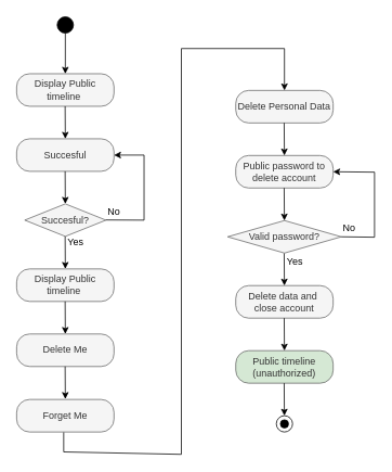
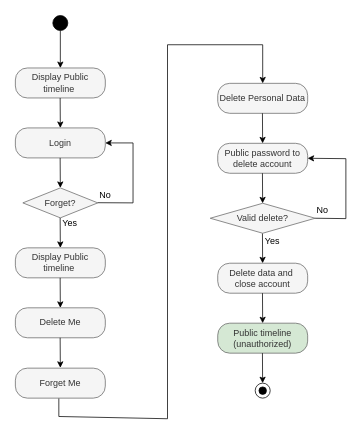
  <mxCell id="0" />
  <mxCell id="1" parent="0" />
  <mxCell id="2" value="" style="verticalLabelPosition=bottom;verticalAlign=top;html=1;shape=mxgraph.flowchart.on-page_reference;rounded=0;labelBackgroundColor=none;fillColor=#000000;" parent="1" vertex="1"><mxGeometry x="70" y="20" width="20" height="20" as="geometry" /></mxCell>
  <mxCell id="3" value="Display Public timeline&amp;nbsp;" style="rounded=1;whiteSpace=wrap;html=1;arcSize=40;html=1;glass=0;shadow=0;labelBackgroundColor=none;fillColor=#f5f5f5;fontColor=#333333;strokeColor=#666666;" parent="1" vertex="1"><mxGeometry x="20" y="90" width="120" height="40" as="geometry" /></mxCell>
- <mxCell id="4" value="Succesful" style="rounded=1;whiteSpace=wrap;html=1;arcSize=40;html=1;glass=0;shadow=0;labelBackgroundColor=none;fillColor=#f5f5f5;fontColor=#333333;strokeColor=#666666;" parent="1" vertex="1"><mxGeometry x="20" y="170" width="120" height="40" as="geometry" /></mxCell>
- <mxCell id="5" value="Succesful?" style="rhombus;whiteSpace=wrap;html=1;rounded=0;labelBackgroundColor=none;fillColor=#f5f5f5;fontColor=#333333;strokeColor=#666666;" parent="1" vertex="1"><mxGeometry x="30" y="250" width="100" height="40" as="geometry" /></mxCell>
+ <mxCell id="4" value="Login" style="rounded=1;whiteSpace=wrap;html=1;arcSize=40;html=1;glass=0;shadow=0;labelBackgroundColor=none;fillColor=#f5f5f5;fontColor=#333333;strokeColor=#666666;" parent="1" vertex="1"><mxGeometry x="20" y="170" width="120" height="40" as="geometry" /></mxCell>
+ <mxCell id="5" value="Forget?" style="rhombus;whiteSpace=wrap;html=1;rounded=0;labelBackgroundColor=none;fillColor=#f5f5f5;fontColor=#333333;strokeColor=#666666;" parent="1" vertex="1"><mxGeometry x="30" y="250" width="100" height="40" as="geometry" /></mxCell>
  <mxCell id="6" value="Display Public timeline&amp;nbsp;" style="rounded=1;whiteSpace=wrap;html=1;arcSize=40;html=1;glass=0;shadow=0;labelBackgroundColor=none;fillColor=#f5f5f5;fontColor=#333333;strokeColor=#666666;" parent="1" vertex="1"><mxGeometry x="20" y="330" width="120" height="40" as="geometry" /></mxCell>
  <mxCell id="7" value="Delete Me" style="rounded=1;whiteSpace=wrap;html=1;arcSize=40;html=1;glass=0;shadow=0;labelBackgroundColor=none;fillColor=#f5f5f5;fontColor=#333333;strokeColor=#666666;" parent="1" vertex="1"><mxGeometry x="20" y="410" width="120" height="40" as="geometry" /></mxCell>
  <mxCell id="8" value="Forget Me" style="rounded=1;whiteSpace=wrap;html=1;arcSize=40;html=1;glass=0;shadow=0;labelBackgroundColor=none;fillColor=#f5f5f5;fontColor=#333333;strokeColor=#666666;" parent="1" vertex="1"><mxGeometry x="20" y="490.5" width="120" height="40" as="geometry" /></mxCell>
  <mxCell id="9" value="" style="endArrow=classic;html=1;rounded=0;entryX=0.5;entryY=0;entryDx=0;entryDy=0;labelBackgroundColor=none;fontColor=default;" parent="1" target="3" edge="1"><mxGeometry width="50" height="50" relative="1" as="geometry"><mxPoint x="80" y="40" as="sourcePoint" /><mxPoint x="110" y="100" as="targetPoint" /></mxGeometry></mxCell>
  <mxCell id="10" value="" style="endArrow=classic;html=1;rounded=0;labelBackgroundColor=none;fontColor=default;" parent="1" edge="1"><mxGeometry width="50" height="50" relative="1" as="geometry"><mxPoint x="79.76" y="130" as="sourcePoint" /><mxPoint x="80" y="170" as="targetPoint" /></mxGeometry></mxCell>
  <mxCell id="11" value="" style="endArrow=classic;html=1;rounded=0;labelBackgroundColor=none;fontColor=default;" parent="1" edge="1"><mxGeometry width="50" height="50" relative="1" as="geometry"><mxPoint x="79.76" y="210" as="sourcePoint" /><mxPoint x="80" y="250" as="targetPoint" /></mxGeometry></mxCell>
  <mxCell id="12" value="" style="endArrow=classic;html=1;rounded=0;labelBackgroundColor=none;fontColor=default;" parent="1" edge="1"><mxGeometry width="50" height="50" relative="1" as="geometry"><mxPoint x="79.76" y="290" as="sourcePoint" /><mxPoint x="80" y="330" as="targetPoint" /></mxGeometry></mxCell>
  <mxCell id="13" value="" style="endArrow=classic;html=1;rounded=0;labelBackgroundColor=none;fontColor=default;" parent="1" edge="1"><mxGeometry width="50" height="50" relative="1" as="geometry"><mxPoint x="79.76" y="370" as="sourcePoint" /><mxPoint x="80" y="410" as="targetPoint" /></mxGeometry></mxCell>
  <mxCell id="14" value="" style="endArrow=classic;html=1;rounded=0;labelBackgroundColor=none;fontColor=default;" parent="1" edge="1"><mxGeometry width="50" height="50" relative="1" as="geometry"><mxPoint x="79.76" y="450" as="sourcePoint" /><mxPoint x="80" y="490" as="targetPoint" /></mxGeometry></mxCell>
  <mxCell id="15" value="Yes" style="text;html=1;align=center;verticalAlign=middle;whiteSpace=wrap;rounded=0;labelBackgroundColor=none;" parent="1" vertex="1"><mxGeometry x="63" y="282" width="60" height="30" as="geometry" /></mxCell>
  <mxCell id="16" value="" style="endArrow=classic;html=1;rounded=0;labelBackgroundColor=none;fontColor=default;" parent="1" edge="1"><mxGeometry width="50" height="50" relative="1" as="geometry"><mxPoint x="130" y="269.76" as="sourcePoint" /><mxPoint x="140" y="190" as="targetPoint" /><Array as="points"><mxPoint x="177" y="270" /><mxPoint x="177" y="190" /></Array></mxGeometry></mxCell>
  <mxCell id="17" value="No" style="text;html=1;align=center;verticalAlign=middle;whiteSpace=wrap;rounded=0;labelBackgroundColor=none;" parent="1" vertex="1"><mxGeometry x="110" y="245" width="60" height="30" as="geometry" /></mxCell>
  <mxCell id="18" value="" style="verticalLabelPosition=bottom;verticalAlign=top;html=1;shape=mxgraph.flowchart.on-page_reference;fillColor=none;rounded=0;labelBackgroundColor=none;" parent="1" vertex="1"><mxGeometry x="340" y="510.5" width="20" height="20" as="geometry" /></mxCell>
  <mxCell id="19" value="" style="verticalLabelPosition=bottom;verticalAlign=top;html=1;shape=mxgraph.flowchart.on-page_reference;rounded=0;labelBackgroundColor=none;strokeColor=#000000;fillColor=#000000;" parent="1" vertex="1"><mxGeometry x="345" y="515.5" width="10" height="10" as="geometry" /></mxCell>
  <mxCell id="20" value="" style="endArrow=classic;html=1;rounded=0;labelBackgroundColor=none;fontColor=default;" parent="1" edge="1"><mxGeometry width="50" height="50" relative="1" as="geometry"><mxPoint x="349.67" y="310.5" as="sourcePoint" /><mxPoint x="349.91" y="350.5" as="targetPoint" /></mxGeometry></mxCell>
  <mxCell id="21" value="Delete Personal Data" style="rounded=1;whiteSpace=wrap;html=1;arcSize=40;html=1;glass=0;shadow=0;labelBackgroundColor=none;fillColor=#f5f5f5;fontColor=#333333;strokeColor=#666666;" parent="1" vertex="1"><mxGeometry x="290" y="110.5" width="120" height="40" as="geometry" /></mxCell>
  <mxCell id="22" value="Public password to delete account" style="rounded=1;whiteSpace=wrap;html=1;arcSize=40;html=1;glass=0;shadow=0;labelBackgroundColor=none;fillColor=#f5f5f5;fontColor=#333333;strokeColor=#666666;" parent="1" vertex="1"><mxGeometry x="290" y="190.5" width="120" height="40" as="geometry" /></mxCell>
- <mxCell id="23" value="Valid password?" style="rhombus;whiteSpace=wrap;html=1;rounded=0;labelBackgroundColor=none;fillColor=#f5f5f5;fontColor=#333333;strokeColor=#666666;" parent="1" vertex="1"><mxGeometry x="280" y="270.5" width="140" height="40" as="geometry" /></mxCell>
+ <mxCell id="23" value="Valid delete?" style="rhombus;whiteSpace=wrap;html=1;rounded=0;labelBackgroundColor=none;fillColor=#f5f5f5;fontColor=#333333;strokeColor=#666666;" parent="1" vertex="1"><mxGeometry x="280" y="270.5" width="140" height="40" as="geometry" /></mxCell>
  <mxCell id="24" value="" style="endArrow=classic;html=1;rounded=0;labelBackgroundColor=none;fontColor=default;entryX=0.5;entryY=0;entryDx=0;entryDy=0;" parent="1" edge="1" target="21"><mxGeometry width="50" height="50" relative="1" as="geometry"><mxPoint x="78" y="531" as="sourcePoint" /><mxPoint x="390" y="104" as="targetPoint" /><Array as="points"><mxPoint x="78" y="555" /><mxPoint x="223" y="558" /><mxPoint x="223" y="59" /><mxPoint x="350" y="59" /></Array></mxGeometry></mxCell>
  <mxCell id="25" value="" style="endArrow=classic;html=1;rounded=0;labelBackgroundColor=none;fontColor=default;" parent="1" edge="1"><mxGeometry width="50" height="50" relative="1" as="geometry"><mxPoint x="349.67" y="150.5" as="sourcePoint" /><mxPoint x="349.91" y="190.5" as="targetPoint" /></mxGeometry></mxCell>
  <mxCell id="26" value="" style="endArrow=classic;html=1;rounded=0;labelBackgroundColor=none;fontColor=default;" parent="1" edge="1"><mxGeometry width="50" height="50" relative="1" as="geometry"><mxPoint x="349.67" y="230.5" as="sourcePoint" /><mxPoint x="349.91" y="270.5" as="targetPoint" /></mxGeometry></mxCell>
  <mxCell id="27" value="" style="endArrow=classic;html=1;rounded=0;entryX=1;entryY=0.5;entryDx=0;entryDy=0;labelBackgroundColor=none;fontColor=default;" parent="1" target="22" edge="1"><mxGeometry width="50" height="50" relative="1" as="geometry"><mxPoint x="420" y="290.5" as="sourcePoint" /><mxPoint x="500" y="180.5" as="targetPoint" /><Array as="points"><mxPoint x="461" y="291" /><mxPoint x="461" y="211" /></Array></mxGeometry></mxCell>
  <mxCell id="28" value="No" style="text;html=1;align=center;verticalAlign=middle;whiteSpace=wrap;rounded=0;labelBackgroundColor=none;" parent="1" vertex="1"><mxGeometry x="400" y="264.5" width="60" height="30" as="geometry" /></mxCell>
  <mxCell id="29" value="Yes" style="text;html=1;align=center;verticalAlign=middle;whiteSpace=wrap;rounded=0;labelBackgroundColor=none;" parent="1" vertex="1"><mxGeometry x="333" y="305.5" width="60" height="30" as="geometry" /></mxCell>
  <mxCell id="30" value="Delete data and&amp;nbsp;&lt;div&gt;close account&lt;/div&gt;" style="rounded=1;whiteSpace=wrap;html=1;arcSize=40;html=1;glass=0;shadow=0;labelBackgroundColor=none;fillColor=#f5f5f5;fontColor=#333333;strokeColor=#666666;" parent="1" vertex="1"><mxGeometry x="290" y="350.5" width="120" height="40" as="geometry" /></mxCell>
  <mxCell id="31" value="Public timeline (unauthorized)" style="rounded=1;whiteSpace=wrap;html=1;arcSize=40;html=1;glass=0;shadow=0;labelBackgroundColor=none;fillColor=#d5e8d4;fontColor=#333333;strokeColor=#666666;" parent="1" vertex="1"><mxGeometry x="290" y="430.5" width="120" height="40" as="geometry" /></mxCell>
  <mxCell id="32" value="" style="endArrow=classic;html=1;rounded=0;labelBackgroundColor=none;fontColor=default;" parent="1" edge="1"><mxGeometry width="50" height="50" relative="1" as="geometry"><mxPoint x="349.72" y="390.5" as="sourcePoint" /><mxPoint x="349.96" y="430.5" as="targetPoint" /></mxGeometry></mxCell>
  <mxCell id="33" value="" style="endArrow=classic;html=1;rounded=0;labelBackgroundColor=none;fontColor=default;" parent="1" edge="1"><mxGeometry width="50" height="50" relative="1" as="geometry"><mxPoint x="349.66" y="470.5" as="sourcePoint" /><mxPoint x="349.9" y="510.5" as="targetPoint" /></mxGeometry></mxCell>
